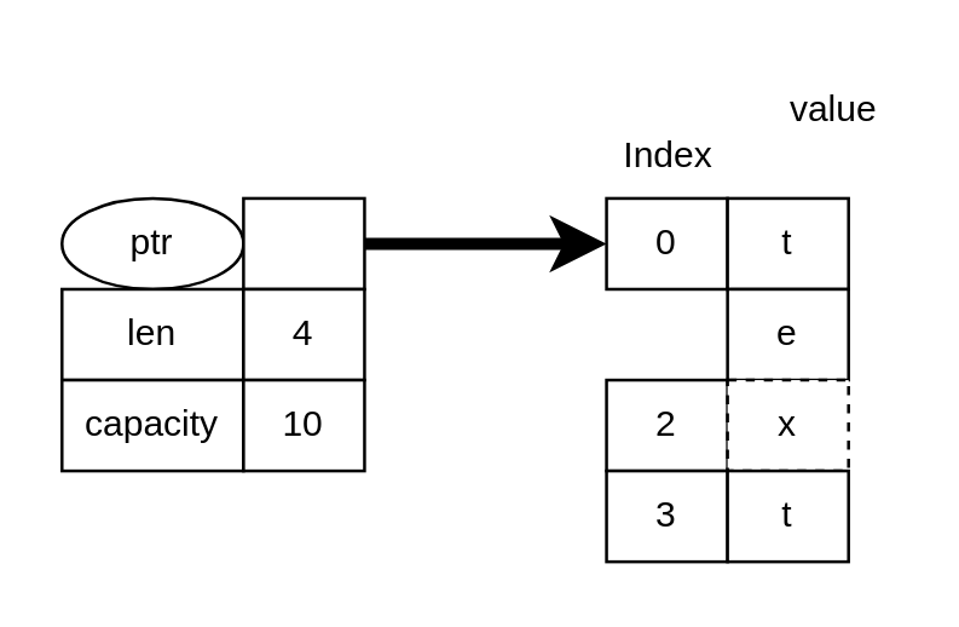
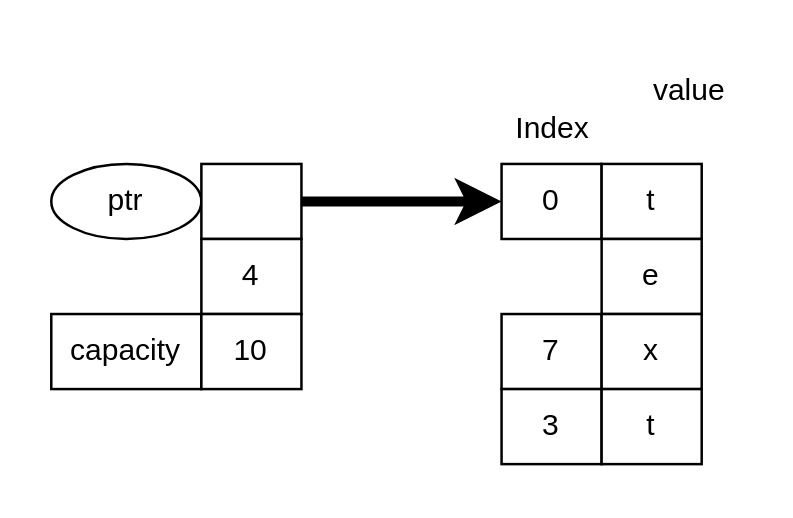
  <mxCell id="0" />
  <mxCell id="1" parent="0" />
  <mxCell id="2" value="ptr" style="ellipse;whiteSpace=wrap;html=1;" vertex="1" parent="1"><mxGeometry x="20" y="65" width="60" height="30" as="geometry" /></mxCell>
- <mxCell id="3" value="len" style="rounded=0;whiteSpace=wrap;html=1;" vertex="1" parent="1"><mxGeometry x="20" y="95" width="60" height="30" as="geometry" /></mxCell>
  <mxCell id="4" value="capacity" style="rounded=0;whiteSpace=wrap;html=1;" vertex="1" parent="1"><mxGeometry x="20" y="125" width="60" height="30" as="geometry" /></mxCell>
  <mxCell id="5" value="" style="rounded=0;whiteSpace=wrap;html=1;" vertex="1" parent="1"><mxGeometry x="80" y="65" width="40" height="30" as="geometry" /></mxCell>
  <mxCell id="6" value="4" style="rounded=0;whiteSpace=wrap;html=1;" vertex="1" parent="1"><mxGeometry x="80" y="95" width="40" height="30" as="geometry" /></mxCell>
  <mxCell id="7" value="10" style="rounded=0;whiteSpace=wrap;html=1;" vertex="1" parent="1"><mxGeometry x="80" y="125" width="40" height="30" as="geometry" /></mxCell>
  <mxCell id="8" value="0" style="rounded=0;whiteSpace=wrap;html=1;" vertex="1" parent="1"><mxGeometry x="200" y="65" width="40" height="30" as="geometry" /></mxCell>
- <mxCell id="9" value="2" style="rounded=0;whiteSpace=wrap;html=1;" vertex="1" parent="1"><mxGeometry x="200" y="125" width="40" height="30" as="geometry" /></mxCell>
+ <mxCell id="9" value="7" style="rounded=0;whiteSpace=wrap;html=1;" vertex="1" parent="1"><mxGeometry x="200" y="125" width="40" height="30" as="geometry" /></mxCell>
  <mxCell id="10" value="t" style="rounded=0;whiteSpace=wrap;html=1;" vertex="1" parent="1"><mxGeometry x="240" y="65" width="40" height="30" as="geometry" /></mxCell>
  <mxCell id="11" value="e" style="rounded=0;whiteSpace=wrap;html=1;" vertex="1" parent="1"><mxGeometry x="240" y="95" width="40" height="30" as="geometry" /></mxCell>
- <mxCell id="12" value="x" style="rounded=0;whiteSpace=wrap;html=1;dashed=1;" vertex="1" parent="1"><mxGeometry x="240" y="125" width="40" height="30" as="geometry" /></mxCell>
+ <mxCell id="12" value="x" style="rounded=0;whiteSpace=wrap;html=1;" vertex="1" parent="1"><mxGeometry x="240" y="125" width="40" height="30" as="geometry" /></mxCell>
  <mxCell id="13" value="3" style="rounded=0;whiteSpace=wrap;html=1;" vertex="1" parent="1"><mxGeometry x="200" y="155" width="40" height="30" as="geometry" /></mxCell>
  <mxCell id="14" value="t" style="rounded=0;whiteSpace=wrap;html=1;" vertex="1" parent="1"><mxGeometry x="240" y="155" width="40" height="30" as="geometry" /></mxCell>
  <mxCell id="15" value="Index" style="text;strokeColor=none;fillColor=none;align=left;verticalAlign=middle;spacingLeft=4;spacingRight=4;overflow=hidden;points=[[0,0.5],[1,0.5]];portConstraint=eastwest;rotatable=0;" vertex="1" parent="1"><mxGeometry x="200" y="35" width="40" height="30" as="geometry" /></mxCell>
  <mxCell id="16" value="value" style="text;strokeColor=none;fillColor=none;align=left;verticalAlign=middle;spacingLeft=4;spacingRight=4;overflow=hidden;points=[[0,0.5],[1,0.5]];portConstraint=eastwest;rotatable=0;" vertex="1" parent="1"><mxGeometry x="255" y="20" width="40" height="30" as="geometry" /></mxCell>
  <mxCell id="17" value="" style="endArrow=classic;html=1;rounded=0;entryX=0;entryY=0.5;entryDx=0;entryDy=0;strokeWidth=4;" edge="1" parent="1" source="5" target="8"><mxGeometry width="50" height="50" relative="1" as="geometry"><mxPoint x="250" y="335" as="sourcePoint" /><mxPoint x="300" y="285" as="targetPoint" /></mxGeometry></mxCell>
